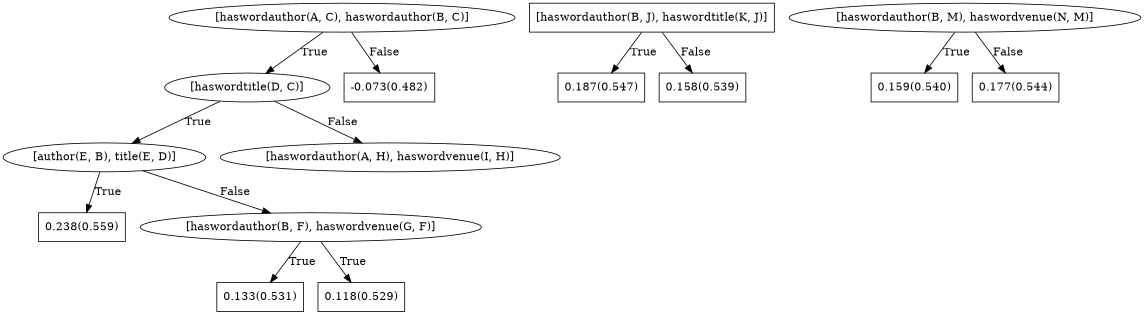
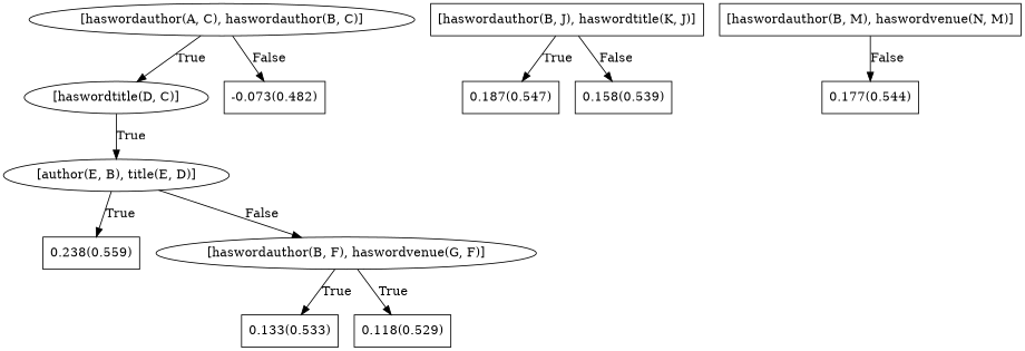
  digraph {
    node [shape=box]
    n1 [label="[haswordauthor(A, C), haswordauthor(B, C)]" shape=""]
    n2 [label="[haswordtitle(D, C)]" shape=""]
    n3 [label="-0.073(0.482)"]
    n4 [label="[author(E, B), title(E, D)]" shape=""]
-   n5 [label="[haswordauthor(A, H), haswordvenue(I, H)]" shape=""]
    n6 [label="0.238(0.559)"]
    n7 [label="[haswordauthor(B, F), haswordvenue(G, F)]" shape=""]
-   n8 [label="0.133(0.531)"]
+   n8 [label="0.133(0.533)"]
    n9 [label="0.118(0.529)"]
    n10 [label="[haswordauthor(B, J), haswordtitle(K, J)]"]
    n11 [label="0.187(0.547)"]
    n12 [label="0.158(0.539)"]
-   n13 [label="[haswordauthor(B, M), haswordvenue(N, M)]" shape=""]
-   n14 [label="0.159(0.540)"]
+   n13 [label="[haswordauthor(B, M), haswordvenue(N, M)]"]
    n15 [label="0.177(0.544)"]
    n1 -> n2 [label=True]
    n1 -> n3 [label=False]
    n2 -> n4 [label=True]
-   n2 -> n5 [label=False]
    n4 -> n6 [label=True]
    n4 -> n7 [label=False]
    n7 -> n8 [label=True]
    n7 -> n9 [label=True]
    n10 -> n11 [label=True]
    n10 -> n12 [label=False]
-   n13 -> n14 [label=True]
    n13 -> n15 [label=False]
  }
